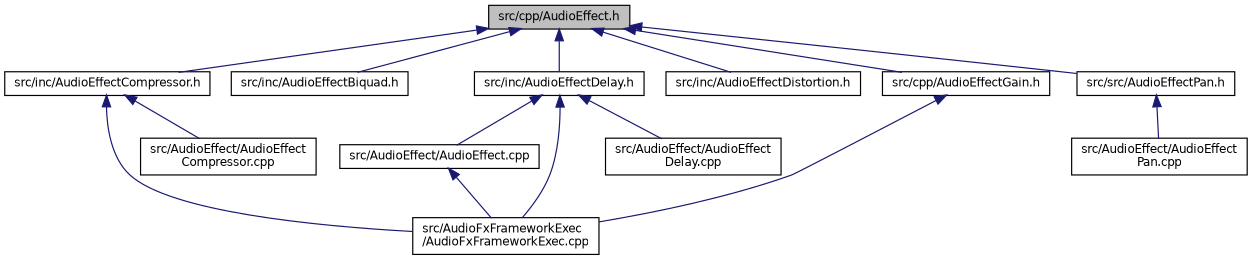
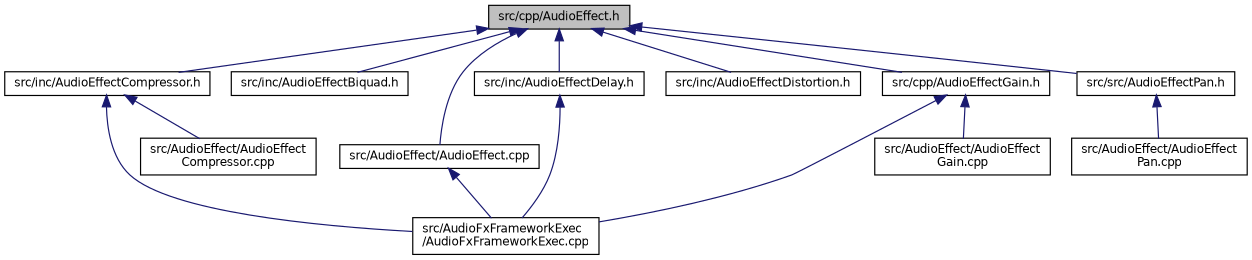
  digraph {
    node [color=black fillcolor=white fontname=Helvetica fontsize=10 shape=record style=filled]
    edge [color=midnightblue dir=back fontname=Helvetica fontsize=10 labelfontname=Helvetica labelfontsize=10 style=solid]
    n1 [fillcolor=grey75 fontcolor=black height=0.2 label="src/cpp/AudioEffect.h" width=0.4]
    n2 [height=0.2 label="src/AudioEffect/AudioEffect.cpp" width=0.4]
    n3 [height=0.2 label="src/inc/AudioEffectBiquad.h" width=0.4]
    n4 [height=0.2 label="src/inc/AudioEffectCompressor.h" width=0.4]
    n5 [height=0.2 label="src/inc/AudioEffectDelay.h" width=0.4]
    n6 [height=0.2 label="src/inc/AudioEffectDistortion.h" width=0.4]
    n7 [height=0.2 label="src/cpp/AudioEffectGain.h" width=0.4]
    n8 [height=0.2 label="src/src/AudioEffectPan.h" width=0.4]
    n9 [height=0.2 label="src/AudioFxFrameworkExec\l/AudioFxFrameworkExec.cpp" width=0.4]
    n10 [height=0.2 label="src/AudioEffect/AudioEffect\lCompressor.cpp" width=0.4]
-   n11 [height=0.2 label="src/AudioEffect/AudioEffect\lDelay.cpp" width=0.4]
+   n12 [height=0.2 label="src/AudioEffect/AudioEffect\lGain.cpp" width=0.4]
    n13 [height=0.2 label="src/AudioEffect/AudioEffect\lPan.cpp" width=0.4]
-   n5 -> n2
+   n1 -> n2
    n1 -> n3
    n1 -> n4
    n1 -> n5
    n1 -> n6
    n1 -> n7
    n1 -> n8
    n2 -> n9
    n4 -> n9
    n4 -> n10
    n5 -> n9
-   n5 -> n11
    n7 -> n9
+   n7 -> n12
    n8 -> n13
  }
